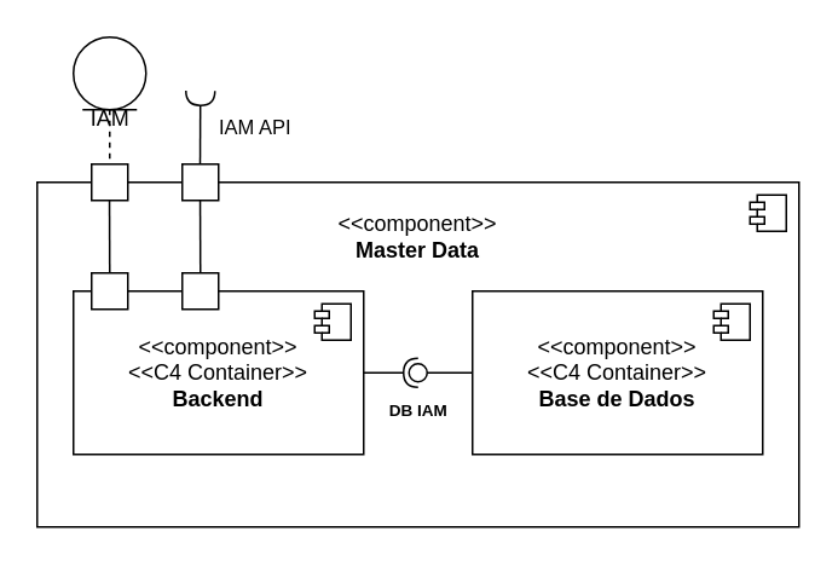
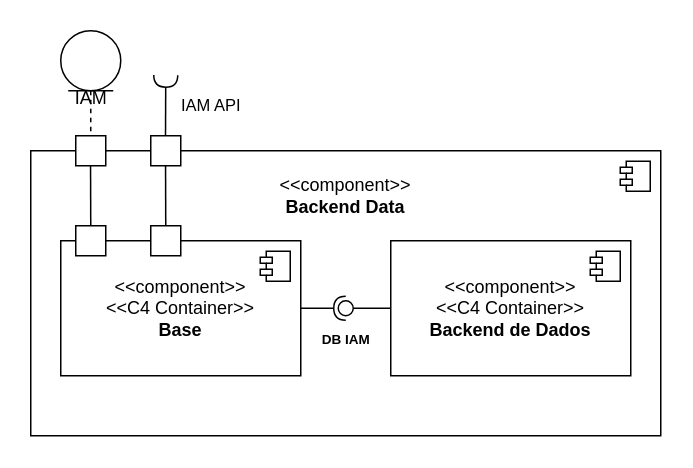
  <mxCell id="0" />
  <mxCell id="1" parent="0" />
- <mxCell id="2" value="&amp;lt;&amp;lt;component&amp;gt;&amp;gt;&lt;div&gt;&lt;b&gt;Master Data&lt;/b&gt;&lt;/div&gt;&lt;div&gt;&lt;b&gt;&lt;br&gt;&lt;/b&gt;&lt;/div&gt;&lt;div&gt;&lt;b&gt;&lt;br&gt;&lt;/b&gt;&lt;/div&gt;&lt;div&gt;&lt;b&gt;&lt;br&gt;&lt;/b&gt;&lt;/div&gt;&lt;div&gt;&lt;b&gt;&lt;br&gt;&lt;/b&gt;&lt;/div&gt;&lt;div&gt;&lt;b&gt;&lt;br&gt;&lt;/b&gt;&lt;/div&gt;&lt;div&gt;&lt;b&gt;&lt;br&gt;&lt;/b&gt;&lt;/div&gt;&lt;div&gt;&lt;b&gt;&lt;br&gt;&lt;/b&gt;&lt;/div&gt;&lt;div&gt;&lt;b&gt;&lt;br&gt;&lt;/b&gt;&lt;/div&gt;&lt;div&gt;&lt;b&gt;&lt;br&gt;&lt;/b&gt;&lt;/div&gt;" style="html=1;dropTarget=0;whiteSpace=wrap;" parent="1" vertex="1"><mxGeometry x="20" y="100" width="420" height="190" as="geometry" /></mxCell>
+ <mxCell id="2" value="&amp;lt;&amp;lt;component&amp;gt;&amp;gt;&lt;div&gt;&lt;b&gt;Backend Data&lt;/b&gt;&lt;/div&gt;&lt;div&gt;&lt;b&gt;&lt;br&gt;&lt;/b&gt;&lt;/div&gt;&lt;div&gt;&lt;b&gt;&lt;br&gt;&lt;/b&gt;&lt;/div&gt;&lt;div&gt;&lt;b&gt;&lt;br&gt;&lt;/b&gt;&lt;/div&gt;&lt;div&gt;&lt;b&gt;&lt;br&gt;&lt;/b&gt;&lt;/div&gt;&lt;div&gt;&lt;b&gt;&lt;br&gt;&lt;/b&gt;&lt;/div&gt;&lt;div&gt;&lt;b&gt;&lt;br&gt;&lt;/b&gt;&lt;/div&gt;&lt;div&gt;&lt;b&gt;&lt;br&gt;&lt;/b&gt;&lt;/div&gt;&lt;div&gt;&lt;b&gt;&lt;br&gt;&lt;/b&gt;&lt;/div&gt;&lt;div&gt;&lt;b&gt;&lt;br&gt;&lt;/b&gt;&lt;/div&gt;" style="html=1;dropTarget=0;whiteSpace=wrap;" parent="1" vertex="1"><mxGeometry x="20" y="100" width="420" height="190" as="geometry" /></mxCell>
  <mxCell id="3" value="" style="shape=module;jettyWidth=8;jettyHeight=4;" parent="2" vertex="1"><mxGeometry x="1" width="20" height="20" relative="1" as="geometry"><mxPoint x="-27" y="7" as="offset" /></mxGeometry></mxCell>
  <mxCell id="4" value="" style="shape=umlLifeline;perimeter=lifelinePerimeter;whiteSpace=wrap;html=1;container=1;dropTarget=0;collapsible=0;recursiveResize=0;outlineConnect=0;portConstraint=eastwest;newEdgeStyle={&quot;curved&quot;:0,&quot;rounded&quot;:0};participant=umlEntity;" parent="1" vertex="1"><mxGeometry x="40" y="20" width="40" height="80" as="geometry" /></mxCell>
  <mxCell id="5" value="IAM" style="text;html=1;align=center;verticalAlign=middle;resizable=0;points=[];autosize=1;strokeColor=none;fillColor=none;" parent="1" vertex="1"><mxGeometry x="40" y="50" width="40" height="30" as="geometry" /></mxCell>
  <mxCell id="6" value="" style="verticalLabelPosition=bottom;verticalAlign=top;html=1;shape=mxgraph.basic.rect;fillColor2=none;strokeWidth=1;size=20;indent=5;" parent="1" vertex="1"><mxGeometry x="50" y="90" width="20" height="20" as="geometry" /></mxCell>
  <mxCell id="7" value="" style="rounded=0;orthogonalLoop=1;jettySize=auto;html=1;endArrow=halfCircle;endFill=0;endSize=6;strokeWidth=1;sketch=0;fontSize=12;curved=1;exitX=0.492;exitY=0.078;exitDx=0;exitDy=0;exitPerimeter=0;" edge="1" parent="1" source="9"><mxGeometry relative="1" as="geometry"><mxPoint x="110" y="80" as="sourcePoint" /><mxPoint x="110" y="49.61" as="targetPoint" /></mxGeometry></mxCell>
  <mxCell id="8" value="IAM API" style="edgeLabel;html=1;align=center;verticalAlign=middle;resizable=0;points=[];" vertex="1" connectable="0" parent="7"><mxGeometry x="0.428" y="-1" relative="1" as="geometry"><mxPoint x="29" y="8" as="offset" /></mxGeometry></mxCell>
  <mxCell id="9" value="" style="verticalLabelPosition=bottom;verticalAlign=top;html=1;shape=mxgraph.basic.rect;fillColor2=none;strokeWidth=1;size=20;indent=5;" vertex="1" parent="1"><mxGeometry x="100" y="90" width="20" height="20" as="geometry" /></mxCell>
  <mxCell id="10" value="" style="endArrow=none;html=1;rounded=0;entryX=0.488;entryY=1.026;entryDx=0;entryDy=0;entryPerimeter=0;" edge="1" parent="1"><mxGeometry width="50" height="50" relative="1" as="geometry"><mxPoint x="110" y="150" as="sourcePoint" /><mxPoint x="109.87" y="110" as="targetPoint" /></mxGeometry></mxCell>
  <mxCell id="11" value="" style="endArrow=none;html=1;rounded=0;entryX=0.488;entryY=1.026;entryDx=0;entryDy=0;entryPerimeter=0;" edge="1" parent="1"><mxGeometry width="50" height="50" relative="1" as="geometry"><mxPoint x="60" y="150" as="sourcePoint" /><mxPoint x="59.87" y="110" as="targetPoint" /></mxGeometry></mxCell>
- <mxCell id="12" value="&amp;lt;&amp;lt;component&amp;gt;&amp;gt;&lt;div&gt;&amp;lt;&amp;lt;C4 Container&amp;gt;&amp;gt;&lt;br&gt;&lt;div&gt;&lt;b&gt;Backend&lt;/b&gt;&lt;/div&gt;&lt;/div&gt;" style="html=1;dropTarget=0;whiteSpace=wrap;" vertex="1" parent="1"><mxGeometry x="40" y="160" width="160" height="90" as="geometry" /></mxCell>
+ <mxCell id="12" value="&amp;lt;&amp;lt;component&amp;gt;&amp;gt;&lt;div&gt;&amp;lt;&amp;lt;C4 Container&amp;gt;&amp;gt;&lt;br&gt;&lt;div&gt;&lt;b&gt;Base&lt;/b&gt;&lt;/div&gt;&lt;/div&gt;" style="html=1;dropTarget=0;whiteSpace=wrap;" vertex="1" parent="1"><mxGeometry x="40" y="160" width="160" height="90" as="geometry" /></mxCell>
  <mxCell id="13" value="" style="shape=module;jettyWidth=8;jettyHeight=4;" vertex="1" parent="12"><mxGeometry x="1" width="20" height="20" relative="1" as="geometry"><mxPoint x="-27" y="7" as="offset" /></mxGeometry></mxCell>
  <mxCell id="14" value="" style="verticalLabelPosition=bottom;verticalAlign=top;html=1;shape=mxgraph.basic.rect;fillColor2=none;strokeWidth=1;size=20;indent=5;" vertex="1" parent="1"><mxGeometry x="50" y="150" width="20" height="20" as="geometry" /></mxCell>
  <mxCell id="15" value="" style="verticalLabelPosition=bottom;verticalAlign=top;html=1;shape=mxgraph.basic.rect;fillColor2=none;strokeWidth=1;size=20;indent=5;" vertex="1" parent="1"><mxGeometry x="100" y="150" width="20" height="20" as="geometry" /></mxCell>
- <mxCell id="16" value="&amp;lt;&amp;lt;component&amp;gt;&amp;gt;&lt;div&gt;&amp;lt;&amp;lt;C4 Container&amp;gt;&amp;gt;&lt;br&gt;&lt;div&gt;&lt;b&gt;Base de Dados&lt;/b&gt;&lt;/div&gt;&lt;/div&gt;" style="html=1;dropTarget=0;whiteSpace=wrap;" vertex="1" parent="1"><mxGeometry x="260" y="160" width="160" height="90" as="geometry" /></mxCell>
+ <mxCell id="16" value="&amp;lt;&amp;lt;component&amp;gt;&amp;gt;&lt;div&gt;&amp;lt;&amp;lt;C4 Container&amp;gt;&amp;gt;&lt;br&gt;&lt;div&gt;&lt;b&gt;Backend de Dados&lt;/b&gt;&lt;/div&gt;&lt;/div&gt;" style="html=1;dropTarget=0;whiteSpace=wrap;" vertex="1" parent="1"><mxGeometry x="260" y="160" width="160" height="90" as="geometry" /></mxCell>
  <mxCell id="17" value="" style="shape=module;jettyWidth=8;jettyHeight=4;" vertex="1" parent="16"><mxGeometry x="1" width="20" height="20" relative="1" as="geometry"><mxPoint x="-27" y="7" as="offset" /></mxGeometry></mxCell>
  <mxCell id="18" value="" style="rounded=0;orthogonalLoop=1;jettySize=auto;html=1;endArrow=halfCircle;endFill=0;endSize=6;strokeWidth=1;sketch=0;" edge="1" target="20" parent="1"><mxGeometry relative="1" as="geometry"><mxPoint x="220" y="205" as="sourcePoint" /><Array as="points"><mxPoint x="200" y="205" /></Array></mxGeometry></mxCell>
  <mxCell id="19" value="" style="rounded=0;orthogonalLoop=1;jettySize=auto;html=1;endArrow=oval;endFill=0;sketch=0;sourcePerimeterSpacing=0;targetPerimeterSpacing=0;endSize=10;exitX=0;exitY=0.5;exitDx=0;exitDy=0;" edge="1" target="20" parent="1" source="16"><mxGeometry relative="1" as="geometry"><mxPoint x="210" y="205" as="sourcePoint" /></mxGeometry></mxCell>
  <mxCell id="20" value="" style="ellipse;whiteSpace=wrap;html=1;align=center;aspect=fixed;fillColor=none;strokeColor=none;resizable=0;perimeter=centerPerimeter;rotatable=0;allowArrows=0;points=[];outlineConnect=1;" vertex="1" parent="1"><mxGeometry x="225" y="200" width="10" height="10" as="geometry" /></mxCell>
  <mxCell id="21" value="&lt;b&gt;&lt;font style=&quot;font-size: 9px;&quot;&gt;DB IAM&lt;/font&gt;&lt;/b&gt;" style="text;html=1;align=center;verticalAlign=middle;resizable=0;points=[];autosize=1;strokeColor=none;fillColor=none;" vertex="1" parent="1"><mxGeometry x="205" y="210" width="50" height="30" as="geometry" /></mxCell>
